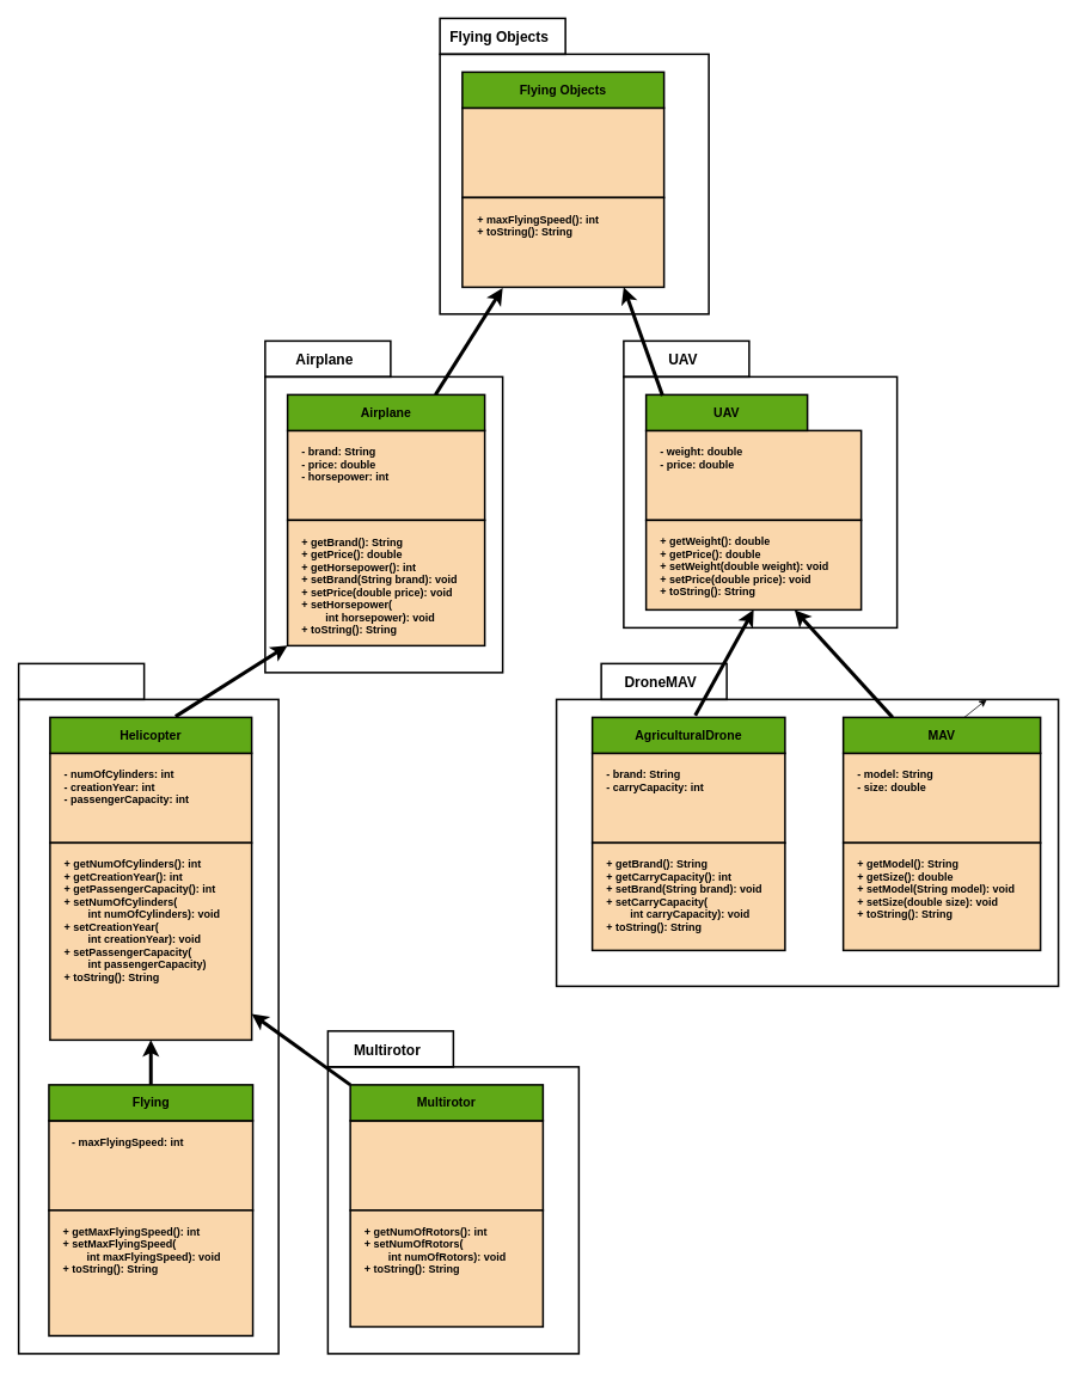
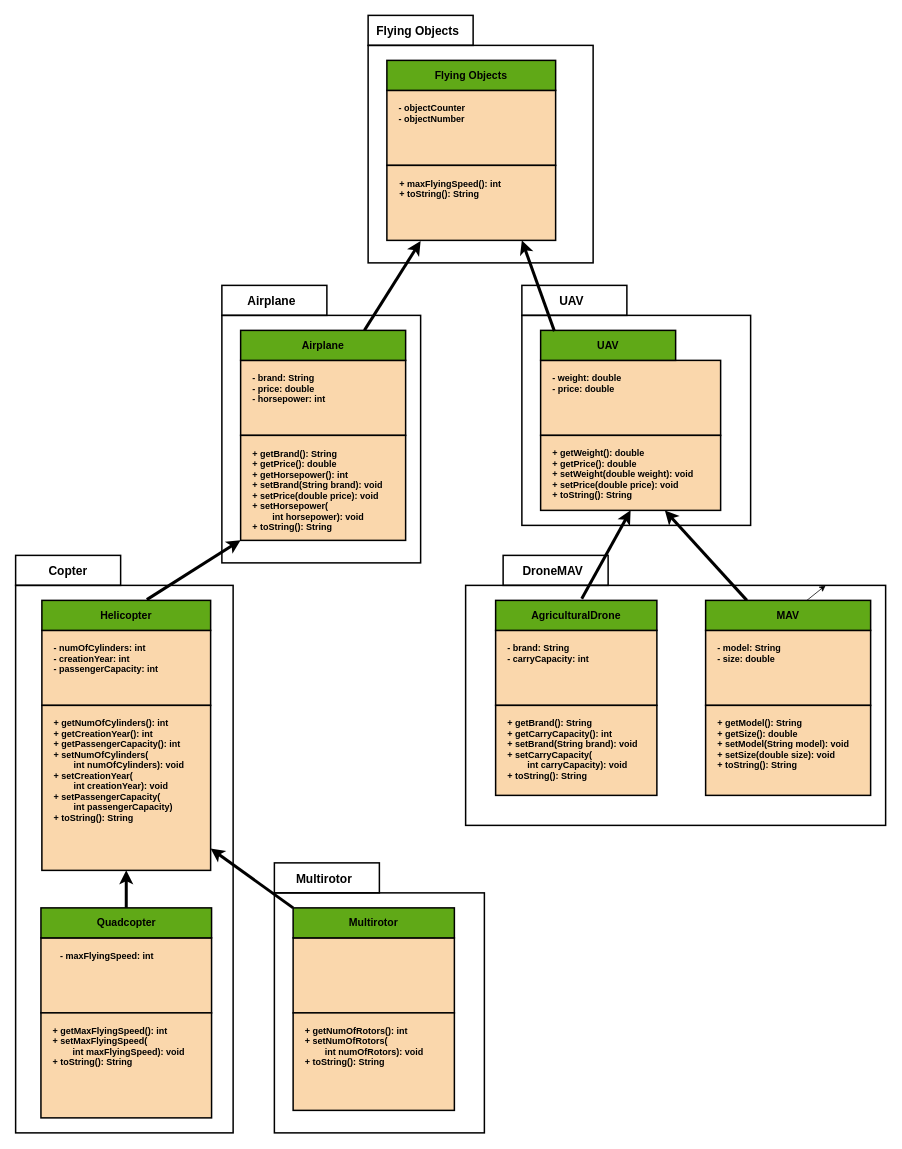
  <mxCell id="0" />
  <mxCell id="1" parent="0" />
  <mxCell id="2" value="" style="rounded=0;whiteSpace=wrap;html=1;labelBackgroundColor=none;fontColor=#000000;strokeColor=#000000;strokeWidth=2;fillColor=none;" parent="1" vertex="1"><mxGeometry x="490" y="60" width="300" height="290" as="geometry" /></mxCell>
  <mxCell id="3" value="" style="rounded=0;whiteSpace=wrap;html=1;labelBackgroundColor=none;fontColor=#000000;strokeColor=#000000;strokeWidth=2;fillColor=none;" parent="1" vertex="1"><mxGeometry x="20" width="290" height="730" as="geometry" y="780" /></mxCell>
  <mxCell id="4" value="" style="rounded=0;whiteSpace=wrap;html=1;labelBackgroundColor=none;fontColor=#000000;strokeColor=#000000;strokeWidth=2;fillColor=none;" parent="1" vertex="1"><mxGeometry x="620" width="560" height="320" as="geometry" y="780" /></mxCell>
  <mxCell id="5" style="edgeStyle=none;html=1;exitX=0.622;exitY=-0.025;exitDx=0;exitDy=0;fontSize=12;fontColor=#000000;strokeColor=#000000;strokeWidth=4;exitPerimeter=0;" parent="1" source="33" target="27" edge="1"><mxGeometry relative="1" as="geometry" /></mxCell>
  <mxCell id="6" value="" style="rounded=0;whiteSpace=wrap;html=1;labelBackgroundColor=none;strokeWidth=2;fillColor=#fad7ac;strokeColor=#000000;" parent="1" vertex="1"><mxGeometry x="515" y="120" width="225" height="100" as="geometry" /></mxCell>
+ <mxCell id="7" value="- objectCounter&#10;- objectNumber" style="text;strokeColor=none;fillColor=none;align=left;verticalAlign=top;spacingLeft=4;spacingRight=4;overflow=hidden;rotatable=0;points=[[0,0.5],[1,0.5]];portConstraint=eastwest;labelBackgroundColor=none;fontColor=#000000;fontStyle=1" parent="1" vertex="1"><mxGeometry x="525" y="130" width="120" height="80" as="geometry" /></mxCell>
  <mxCell id="8" value="&lt;font color=&quot;#000000&quot; size=&quot;1&quot;&gt;&lt;b style=&quot;font-size: 14px&quot;&gt;Flying Objects&lt;/b&gt;&lt;/font&gt;" style="rounded=0;whiteSpace=wrap;html=1;labelBackgroundColor=none;strokeColor=#000000;strokeWidth=2;fillColor=#60a917;fontColor=#ffffff;" parent="1" vertex="1"><mxGeometry x="515" y="80" width="225" height="40" as="geometry" /></mxCell>
  <mxCell id="9" value="" style="rounded=0;whiteSpace=wrap;html=1;labelBackgroundColor=none;strokeWidth=2;fillColor=#fad7ac;strokeColor=#000000;" parent="1" vertex="1"><mxGeometry x="515" y="220" width="225" height="100" as="geometry" /></mxCell>
  <mxCell id="10" value="+ maxFlyingSpeed(): int&#10;+ toString(): String" style="text;strokeColor=none;fillColor=none;align=left;verticalAlign=top;spacingLeft=4;spacingRight=4;overflow=hidden;rotatable=0;points=[[0,0.5],[1,0.5]];portConstraint=eastwest;labelBackgroundColor=none;fontColor=#000000;fontStyle=1" parent="1" vertex="1"><mxGeometry x="526" y="231" width="195" height="80" as="geometry" /></mxCell>
  <mxCell id="11" style="edgeStyle=none;html=1;exitX=0.75;exitY=0;exitDx=0;exitDy=0;entryX=0.2;entryY=1.01;entryDx=0;entryDy=0;fontColor=#000000;strokeWidth=4;strokeColor=#000000;entryPerimeter=0;" parent="1" source="26" target="9" edge="1"><mxGeometry relative="1" as="geometry"><mxPoint x="380" y="410" as="sourcePoint" /><mxPoint x="450" y="390" as="targetPoint" /></mxGeometry></mxCell>
  <mxCell id="12" value="" style="rounded=0;whiteSpace=wrap;html=1;labelBackgroundColor=none;fontColor=#000000;strokeColor=#000000;strokeWidth=2;fillColor=none;" parent="1" vertex="1"><mxGeometry x="490" y="20" width="140" height="40" as="geometry" /></mxCell>
  <mxCell id="13" value="Flying Objects" style="text;strokeColor=none;fillColor=none;align=center;verticalAlign=top;spacingLeft=4;spacingRight=4;overflow=hidden;rotatable=0;points=[[0,0.5],[1,0.5]];portConstraint=eastwest;labelBackgroundColor=none;fontColor=#000000;fontStyle=1;fontSize=16;" parent="1" vertex="1"><mxGeometry x="490" y="25" width="133" height="35" as="geometry" /></mxCell>
  <mxCell id="14" value="" style="rounded=0;whiteSpace=wrap;html=1;labelBackgroundColor=none;fontColor=#000000;strokeColor=#000000;strokeWidth=2;fillColor=none;" parent="1" vertex="1"><mxGeometry x="695" y="420" width="305" height="280" as="geometry" /></mxCell>
  <mxCell id="15" value="" style="rounded=0;whiteSpace=wrap;html=1;labelBackgroundColor=none;strokeWidth=2;fillColor=#fad7ac;strokeColor=#000000;" parent="1" vertex="1"><mxGeometry x="720" y="480" width="240" height="100" as="geometry" /></mxCell>
  <mxCell id="16" value="- weight: double&#10;- price: double" style="text;strokeColor=none;fillColor=none;align=left;verticalAlign=top;spacingLeft=4;spacingRight=4;overflow=hidden;rotatable=0;points=[[0,0.5],[1,0.5]];portConstraint=eastwest;labelBackgroundColor=none;fontColor=#000000;fontStyle=1" parent="1" vertex="1"><mxGeometry x="730" y="490" width="120" height="80" as="geometry" /></mxCell>
  <mxCell id="17" value="&lt;font color=&quot;#000000&quot; size=&quot;1&quot;&gt;&lt;b style=&quot;font-size: 14px&quot;&gt;UAV&lt;/b&gt;&lt;/font&gt;" style="rounded=0;whiteSpace=wrap;html=1;labelBackgroundColor=none;strokeColor=#000000;strokeWidth=2;fillColor=#60a917;fontColor=#ffffff;" parent="1" vertex="1"><mxGeometry x="720" y="440" width="180" height="40" as="geometry" /></mxCell>
  <mxCell id="18" value="" style="rounded=0;whiteSpace=wrap;html=1;labelBackgroundColor=none;strokeWidth=2;fillColor=#fad7ac;strokeColor=#000000;" parent="1" vertex="1"><mxGeometry x="720" y="580" width="240" height="100" as="geometry" /></mxCell>
  <mxCell id="19" value="+ getWeight(): double&#10;+ getPrice(): double&#10;+ setWeight(double weight): void&#10;+ setPrice(double price): void&#10;+ toString(): String" style="text;strokeColor=none;fillColor=none;align=left;verticalAlign=top;spacingLeft=4;spacingRight=4;overflow=hidden;rotatable=0;points=[[0,0.5],[1,0.5]];portConstraint=eastwest;labelBackgroundColor=none;fontColor=#000000;fontStyle=1" parent="1" vertex="1"><mxGeometry x="730" y="590" width="220" height="80" as="geometry" /></mxCell>
  <mxCell id="20" style="edgeStyle=none;html=1;entryX=0.8;entryY=1;entryDx=0;entryDy=0;fontSize=12;fontColor=#000000;strokeColor=#000000;strokeWidth=4;entryPerimeter=0;exitX=0.102;exitY=0.025;exitDx=0;exitDy=0;exitPerimeter=0;" parent="1" source="17" target="9" edge="1"><mxGeometry relative="1" as="geometry" /></mxCell>
  <mxCell id="21" value="" style="rounded=0;whiteSpace=wrap;html=1;labelBackgroundColor=none;fontColor=#000000;strokeColor=#000000;strokeWidth=2;fillColor=none;" parent="1" vertex="1"><mxGeometry x="695" y="380" width="140" height="40" as="geometry" /></mxCell>
  <mxCell id="22" value="UAV" style="text;strokeColor=none;fillColor=none;align=center;verticalAlign=top;spacingLeft=4;spacingRight=4;overflow=hidden;rotatable=0;points=[[0,0.5],[1,0.5]];portConstraint=eastwest;labelBackgroundColor=none;fontColor=#000000;fontStyle=1;fontSize=16;" parent="1" vertex="1"><mxGeometry x="695" y="385" width="133" height="35" as="geometry" /></mxCell>
  <mxCell id="23" value="" style="rounded=0;whiteSpace=wrap;html=1;labelBackgroundColor=none;fontColor=#000000;strokeColor=#000000;strokeWidth=2;fillColor=none;" parent="1" vertex="1"><mxGeometry x="295" y="420" width="265" height="330" as="geometry" /></mxCell>
  <mxCell id="24" value="" style="rounded=0;whiteSpace=wrap;html=1;labelBackgroundColor=none;strokeWidth=2;fillColor=#fad7ac;strokeColor=#000000;" parent="1" vertex="1"><mxGeometry x="320" y="480" width="220" height="100" as="geometry" /></mxCell>
  <mxCell id="25" value="- brand: String&#10;- price: double&#10;- horsepower: int" style="text;strokeColor=none;fillColor=none;align=left;verticalAlign=top;spacingLeft=4;spacingRight=4;overflow=hidden;rotatable=0;points=[[0,0.5],[1,0.5]];portConstraint=eastwest;labelBackgroundColor=none;fontColor=#000000;fontStyle=1" parent="1" vertex="1"><mxGeometry x="330" y="490" width="120" height="80" as="geometry" /></mxCell>
  <mxCell id="26" value="&lt;font color=&quot;#000000&quot; size=&quot;1&quot;&gt;&lt;b style=&quot;font-size: 14px&quot;&gt;Airplane&lt;/b&gt;&lt;/font&gt;" style="rounded=0;whiteSpace=wrap;html=1;labelBackgroundColor=none;strokeColor=#000000;strokeWidth=2;fillColor=#60a917;fontColor=#ffffff;" parent="1" vertex="1"><mxGeometry x="320" y="440" width="220" height="40" as="geometry" /></mxCell>
  <mxCell id="27" value="" style="rounded=0;whiteSpace=wrap;html=1;labelBackgroundColor=none;strokeWidth=2;fillColor=#fad7ac;strokeColor=#000000;" parent="1" vertex="1"><mxGeometry x="320" y="580" width="220" height="140" as="geometry" /></mxCell>
  <mxCell id="28" value="+ getBrand(): String&#10;+ getPrice(): double&#10;+ getHorsepower(): int&#10;+ setBrand(String brand): void&#10;+ setPrice(double price): void&#10;+ setHorsepower(&#10;        int horsepower): void&#10;+ toString(): String" style="text;strokeColor=none;fillColor=none;align=left;verticalAlign=top;spacingLeft=4;spacingRight=4;overflow=hidden;rotatable=0;points=[[0,0.5],[1,0.5]];portConstraint=eastwest;labelBackgroundColor=none;fontColor=#000000;fontStyle=1" parent="1" vertex="1"><mxGeometry x="330" y="591" width="200" height="139" as="geometry" /></mxCell>
  <mxCell id="29" value="" style="rounded=0;whiteSpace=wrap;html=1;labelBackgroundColor=none;fontColor=#000000;strokeColor=#000000;strokeWidth=2;fillColor=none;" parent="1" vertex="1"><mxGeometry x="295" y="380" width="140" height="40" as="geometry" /></mxCell>
  <mxCell id="30" value="Airplane" style="text;strokeColor=none;fillColor=none;align=center;verticalAlign=top;spacingLeft=4;spacingRight=4;overflow=hidden;rotatable=0;points=[[0,0.5],[1,0.5]];portConstraint=eastwest;labelBackgroundColor=none;fontColor=#000000;fontStyle=1;fontSize=16;" parent="1" vertex="1"><mxGeometry x="295" y="385" width="133" height="35" as="geometry" /></mxCell>
  <mxCell id="31" value="" style="rounded=0;whiteSpace=wrap;html=1;labelBackgroundColor=none;strokeWidth=2;fillColor=#fad7ac;strokeColor=#000000;" parent="1" vertex="1"><mxGeometry x="55" y="840" width="225" height="100" as="geometry" /></mxCell>
  <mxCell id="32" value="- numOfCylinders: int&#10;- creationYear: int&#10;- passengerCapacity: int" style="text;strokeColor=none;fillColor=none;align=left;verticalAlign=top;spacingLeft=4;spacingRight=4;overflow=hidden;rotatable=0;points=[[0,0.5],[1,0.5]];portConstraint=eastwest;labelBackgroundColor=none;fontColor=#000000;fontStyle=1" parent="1" vertex="1"><mxGeometry x="65" y="850" width="155" height="80" as="geometry" /></mxCell>
  <mxCell id="33" value="&lt;font color=&quot;#000000&quot; size=&quot;1&quot;&gt;&lt;b style=&quot;font-size: 14px&quot;&gt;Helicopter&lt;/b&gt;&lt;/font&gt;" style="rounded=0;whiteSpace=wrap;html=1;labelBackgroundColor=none;strokeColor=#000000;strokeWidth=2;fillColor=#60a917;fontColor=#ffffff;" parent="1" vertex="1"><mxGeometry x="55" y="800" width="225" height="40" as="geometry" /></mxCell>
  <mxCell id="34" style="edgeStyle=none;html=1;exitX=0.5;exitY=1;exitDx=0;exitDy=0;" parent="1" source="35" edge="1"><mxGeometry relative="1" as="geometry"><mxPoint x="168" y="1130" as="targetPoint" /></mxGeometry></mxCell>
  <mxCell id="35" value="" style="rounded=0;whiteSpace=wrap;html=1;labelBackgroundColor=none;strokeWidth=2;fillColor=#fad7ac;strokeColor=#000000;" parent="1" vertex="1"><mxGeometry x="55" y="940" width="225" height="220" as="geometry" /></mxCell>
  <mxCell id="36" value="+ getNumOfCylinders(): int&#10;+ getCreationYear(): int&#10;+ getPassengerCapacity(): int&#10;+ setNumOfCylinders(&#10;        int numOfCylinders): void&#10;+ setCreationYear(&#10;        int creationYear): void&#10;+ setPassengerCapacity(&#10;        int passengerCapacity)&#10;+ toString(): String" style="text;strokeColor=none;fillColor=none;align=left;verticalAlign=top;spacingLeft=4;spacingRight=4;overflow=hidden;rotatable=0;points=[[0,0.5],[1,0.5]];portConstraint=eastwest;labelBackgroundColor=none;fontColor=#000000;fontStyle=1" parent="1" vertex="1"><mxGeometry x="65" y="950" width="205" height="180" as="geometry" /></mxCell>
  <mxCell id="37" value="" style="rounded=0;whiteSpace=wrap;html=1;labelBackgroundColor=none;fontColor=#000000;strokeColor=#000000;strokeWidth=2;fillColor=none;" parent="1" vertex="1"><mxGeometry x="20" y="740" width="140" height="40" as="geometry" /></mxCell>
+ <mxCell id="38" value="Copter" style="text;strokeColor=none;fillColor=none;align=center;verticalAlign=top;spacingLeft=4;spacingRight=4;overflow=hidden;rotatable=0;points=[[0,0.5],[1,0.5]];portConstraint=eastwest;labelBackgroundColor=none;fontColor=#000000;fontStyle=1;fontSize=16;" parent="1" vertex="1"><mxGeometry x="23.5" y="745" width="133" height="35" as="geometry" /></mxCell>
  <mxCell id="39" value="" style="rounded=0;whiteSpace=wrap;html=1;labelBackgroundColor=none;strokeWidth=2;fillColor=#fad7ac;strokeColor=#000000;" parent="1" vertex="1"><mxGeometry x="53.75" y="1250" width="227.5" height="100" as="geometry" /></mxCell>
  <mxCell id="40" value="- maxFlyingSpeed: int" style="text;strokeColor=none;fillColor=none;align=left;verticalAlign=top;spacingLeft=4;spacingRight=4;overflow=hidden;rotatable=0;points=[[0,0.5],[1,0.5]];portConstraint=eastwest;labelBackgroundColor=none;fontColor=#000000;fontStyle=1" parent="1" vertex="1"><mxGeometry x="73.75" y="1260" width="155" height="80" as="geometry" /></mxCell>
  <mxCell id="41" style="edgeStyle=none;html=1;exitX=0.5;exitY=0;exitDx=0;exitDy=0;entryX=0.5;entryY=1;entryDx=0;entryDy=0;fontSize=12;fontColor=#000000;strokeColor=#000000;strokeWidth=4;" parent="1" source="42" target="35" edge="1"><mxGeometry relative="1" as="geometry" /></mxCell>
- <mxCell id="42" value="&lt;font color=&quot;#000000&quot; size=&quot;1&quot;&gt;&lt;b style=&quot;font-size: 14px&quot;&gt;Flying&lt;/b&gt;&lt;/font&gt;" style="rounded=0;whiteSpace=wrap;html=1;labelBackgroundColor=none;strokeColor=#000000;strokeWidth=2;fillColor=#60a917;fontColor=#ffffff;" parent="1" vertex="1"><mxGeometry x="53.75" y="1210" width="227.5" height="40" as="geometry" /></mxCell>
+ <mxCell id="42" value="&lt;font color=&quot;#000000&quot; size=&quot;1&quot;&gt;&lt;b style=&quot;font-size: 14px&quot;&gt;Quadcopter&lt;/b&gt;&lt;/font&gt;" style="rounded=0;whiteSpace=wrap;html=1;labelBackgroundColor=none;strokeColor=#000000;strokeWidth=2;fillColor=#60a917;fontColor=#ffffff;" parent="1" vertex="1"><mxGeometry x="53.75" y="1210" width="227.5" height="40" as="geometry" /></mxCell>
  <mxCell id="43" value="" style="rounded=0;whiteSpace=wrap;html=1;labelBackgroundColor=none;strokeWidth=2;fillColor=#fad7ac;strokeColor=#000000;" parent="1" vertex="1"><mxGeometry x="53.75" y="1350" width="227.5" height="140" as="geometry" /></mxCell>
  <mxCell id="44" value="+ getMaxFlyingSpeed(): int&#10;+ setMaxFlyingSpeed(&#10;        int maxFlyingSpeed): void&#10;+ toString(): String" style="text;strokeColor=none;fillColor=none;align=left;verticalAlign=top;spacingLeft=4;spacingRight=4;overflow=hidden;rotatable=0;points=[[0,0.5],[1,0.5]];portConstraint=eastwest;labelBackgroundColor=none;fontColor=#000000;fontStyle=1" parent="1" vertex="1"><mxGeometry x="63.75" y="1360" width="205" height="80" as="geometry" /></mxCell>
  <mxCell id="45" value="" style="rounded=0;whiteSpace=wrap;html=1;labelBackgroundColor=none;strokeWidth=2;fillColor=#fad7ac;strokeColor=#000000;" parent="1" vertex="1"><mxGeometry x="940" y="840" width="220" height="100" as="geometry" /></mxCell>
  <mxCell id="46" value="- model: String&#10;- size: double" style="text;strokeColor=none;fillColor=none;align=left;verticalAlign=top;spacingLeft=4;spacingRight=4;overflow=hidden;rotatable=0;points=[[0,0.5],[1,0.5]];portConstraint=eastwest;labelBackgroundColor=none;fontColor=#000000;fontStyle=1" parent="1" vertex="1"><mxGeometry x="950" y="850" width="155" height="80" as="geometry" /></mxCell>
  <mxCell id="47" style="edgeStyle=none;html=1;exitX=0.25;exitY=0;exitDx=0;exitDy=0;fontSize=12;fontColor=#000000;strokeColor=#000000;strokeWidth=4;" parent="1" source="49" target="18" edge="1"><mxGeometry relative="1" as="geometry" /></mxCell>
  <mxCell id="48" style="edgeStyle=none;html=1;" edge="1" parent="1" source="49" target="4"><mxGeometry relative="1" as="geometry" /></mxCell>
  <mxCell id="49" value="&lt;font color=&quot;#000000&quot; size=&quot;1&quot;&gt;&lt;b style=&quot;font-size: 14px&quot;&gt;MAV&lt;/b&gt;&lt;/font&gt;" style="rounded=0;whiteSpace=wrap;html=1;labelBackgroundColor=none;strokeColor=#000000;strokeWidth=2;fillColor=#60a917;fontColor=#ffffff;" parent="1" vertex="1"><mxGeometry x="940" y="800" width="220" height="40" as="geometry" /></mxCell>
  <mxCell id="50" value="" style="rounded=0;whiteSpace=wrap;html=1;labelBackgroundColor=none;strokeWidth=2;fillColor=#fad7ac;strokeColor=#000000;" parent="1" vertex="1"><mxGeometry x="940" y="940" width="220" height="120" as="geometry" /></mxCell>
  <mxCell id="51" value="+ getModel(): String&#10;+ getSize(): double&#10;+ setModel(String model): void&#10;+ setSize(double size): void&#10;+ toString(): String&#10;" style="text;strokeColor=none;fillColor=none;align=left;verticalAlign=top;spacingLeft=4;spacingRight=4;overflow=hidden;rotatable=0;points=[[0,0.5],[1,0.5]];portConstraint=eastwest;labelBackgroundColor=none;fontColor=#000000;fontStyle=1" parent="1" vertex="1"><mxGeometry x="950" y="950" width="200" height="100" as="geometry" /></mxCell>
  <mxCell id="52" value="" style="rounded=0;whiteSpace=wrap;html=1;labelBackgroundColor=none;fontColor=#000000;strokeColor=#000000;strokeWidth=2;fillColor=none;" parent="1" vertex="1"><mxGeometry x="365" y="1190" width="280" height="320" as="geometry" /></mxCell>
  <mxCell id="53" value="" style="rounded=0;whiteSpace=wrap;html=1;labelBackgroundColor=none;strokeWidth=2;fillColor=#fad7ac;strokeColor=#000000;" parent="1" vertex="1"><mxGeometry x="390" y="1250" width="215" height="100" as="geometry" /></mxCell>
  <mxCell id="54" style="edgeStyle=none;html=1;exitX=0;exitY=0;exitDx=0;exitDy=0;fontSize=12;fontColor=#000000;strokeColor=#000000;strokeWidth=4;" parent="1" source="55" target="35" edge="1"><mxGeometry relative="1" as="geometry" /></mxCell>
  <mxCell id="55" value="&lt;font color=&quot;#000000&quot; size=&quot;1&quot;&gt;&lt;b style=&quot;font-size: 14px&quot;&gt;Multirotor&lt;/b&gt;&lt;/font&gt;" style="rounded=0;whiteSpace=wrap;html=1;labelBackgroundColor=none;strokeColor=#000000;strokeWidth=2;fillColor=#60a917;fontColor=#ffffff;" parent="1" vertex="1"><mxGeometry x="390" y="1210" width="215" height="40" as="geometry" /></mxCell>
  <mxCell id="56" value="" style="rounded=0;whiteSpace=wrap;html=1;labelBackgroundColor=none;strokeWidth=2;fillColor=#fad7ac;strokeColor=#000000;" parent="1" vertex="1"><mxGeometry x="390" y="1350" width="215" height="130" as="geometry" /></mxCell>
  <mxCell id="57" value="+ getNumOfRotors(): int&#10;+ setNumOfRotors(&#10;        int numOfRotors): void&#10;+ toString(): String" style="text;strokeColor=none;fillColor=none;align=left;verticalAlign=top;spacingLeft=4;spacingRight=4;overflow=hidden;rotatable=0;points=[[0,0.5],[1,0.5]];portConstraint=eastwest;labelBackgroundColor=none;fontColor=#000000;fontStyle=1" parent="1" vertex="1"><mxGeometry x="400" y="1360" width="185" height="100" as="geometry" /></mxCell>
  <mxCell id="58" value="" style="rounded=0;whiteSpace=wrap;html=1;labelBackgroundColor=none;fontColor=#000000;strokeColor=#000000;strokeWidth=2;fillColor=none;" parent="1" vertex="1"><mxGeometry x="365" y="1150" width="140" height="40" as="geometry" /></mxCell>
  <mxCell id="59" value="Multirotor" style="text;strokeColor=none;fillColor=none;align=center;verticalAlign=top;spacingLeft=4;spacingRight=4;overflow=hidden;rotatable=0;points=[[0,0.5],[1,0.5]];portConstraint=eastwest;labelBackgroundColor=none;fontColor=#000000;fontStyle=1;fontSize=16;" parent="1" vertex="1"><mxGeometry x="365" y="1155" width="133" height="35" as="geometry" /></mxCell>
  <mxCell id="60" value="" style="rounded=0;whiteSpace=wrap;html=1;labelBackgroundColor=none;strokeWidth=2;fillColor=#fad7ac;strokeColor=#000000;" parent="1" vertex="1"><mxGeometry x="660" y="840" width="215" height="100" as="geometry" /></mxCell>
  <mxCell id="61" value="- brand: String&#10;- carryCapacity: int" style="text;strokeColor=none;fillColor=none;align=left;verticalAlign=top;spacingLeft=4;spacingRight=4;overflow=hidden;rotatable=0;points=[[0,0.5],[1,0.5]];portConstraint=eastwest;labelBackgroundColor=none;fontColor=#000000;fontStyle=1" parent="1" vertex="1"><mxGeometry x="670" y="850" width="180" height="80" as="geometry" /></mxCell>
  <mxCell id="62" style="edgeStyle=none;html=1;exitX=0.534;exitY=-0.055;exitDx=0;exitDy=0;entryX=0.5;entryY=1;entryDx=0;entryDy=0;fontSize=12;fontColor=#000000;strokeColor=#000000;strokeWidth=4;exitPerimeter=0;" parent="1" source="63" target="18" edge="1"><mxGeometry relative="1" as="geometry" /></mxCell>
  <mxCell id="63" value="&lt;font color=&quot;#000000&quot; size=&quot;1&quot;&gt;&lt;b style=&quot;font-size: 14px&quot;&gt;AgriculturalDrone&lt;/b&gt;&lt;/font&gt;" style="rounded=0;whiteSpace=wrap;html=1;labelBackgroundColor=none;strokeColor=#000000;strokeWidth=2;fillColor=#60a917;fontColor=#ffffff;" parent="1" vertex="1"><mxGeometry x="660" y="800" width="215" height="40" as="geometry" /></mxCell>
  <mxCell id="64" value="" style="rounded=0;whiteSpace=wrap;html=1;labelBackgroundColor=none;strokeWidth=2;fillColor=#fad7ac;strokeColor=#000000;" parent="1" vertex="1"><mxGeometry x="660" y="940" width="215" height="120" as="geometry" /></mxCell>
  <mxCell id="65" value="+ getBrand(): String&#10;+ getCarryCapacity(): int&#10;+ setBrand(String brand): void&#10;+ setCarryCapacity(&#10;        int carryCapacity): void&#10;+ toString(): String&#10;" style="text;strokeColor=none;fillColor=none;align=left;verticalAlign=top;spacingLeft=4;spacingRight=4;overflow=hidden;rotatable=0;points=[[0,0.5],[1,0.5]];portConstraint=eastwest;labelBackgroundColor=none;fontColor=#000000;fontStyle=1" parent="1" vertex="1"><mxGeometry x="670" y="950" width="190" height="100" as="geometry" /></mxCell>
  <mxCell id="66" value="" style="rounded=0;whiteSpace=wrap;html=1;labelBackgroundColor=none;fontColor=#000000;strokeColor=#000000;strokeWidth=2;fillColor=none;" parent="1" vertex="1"><mxGeometry x="670" y="740" width="140" height="40" as="geometry" /></mxCell>
  <mxCell id="67" value="DroneMAV" style="text;strokeColor=none;fillColor=none;align=center;verticalAlign=top;spacingLeft=4;spacingRight=4;overflow=hidden;rotatable=0;points=[[0,0.5],[1,0.5]];portConstraint=eastwest;labelBackgroundColor=none;fontColor=#000000;fontStyle=1;fontSize=16;" parent="1" vertex="1"><mxGeometry x="670" y="745" width="133" height="35" as="geometry" /></mxCell>
